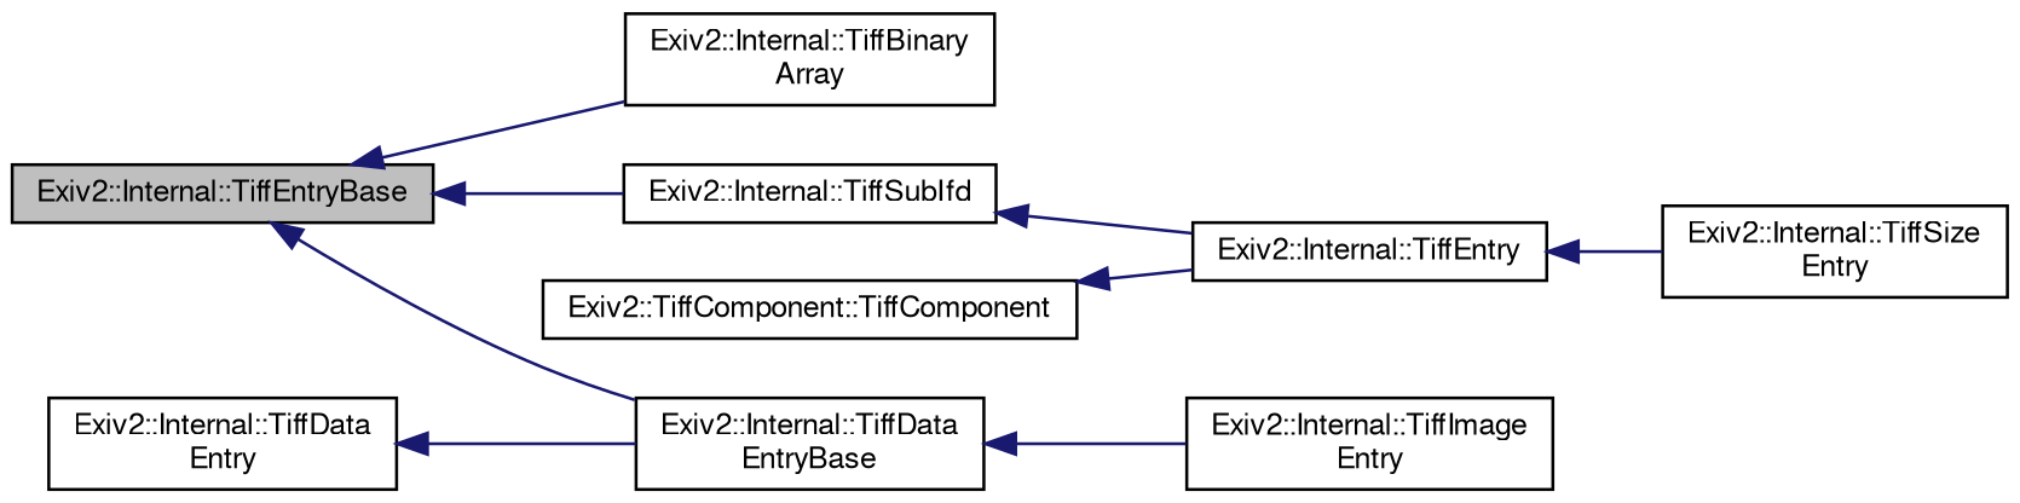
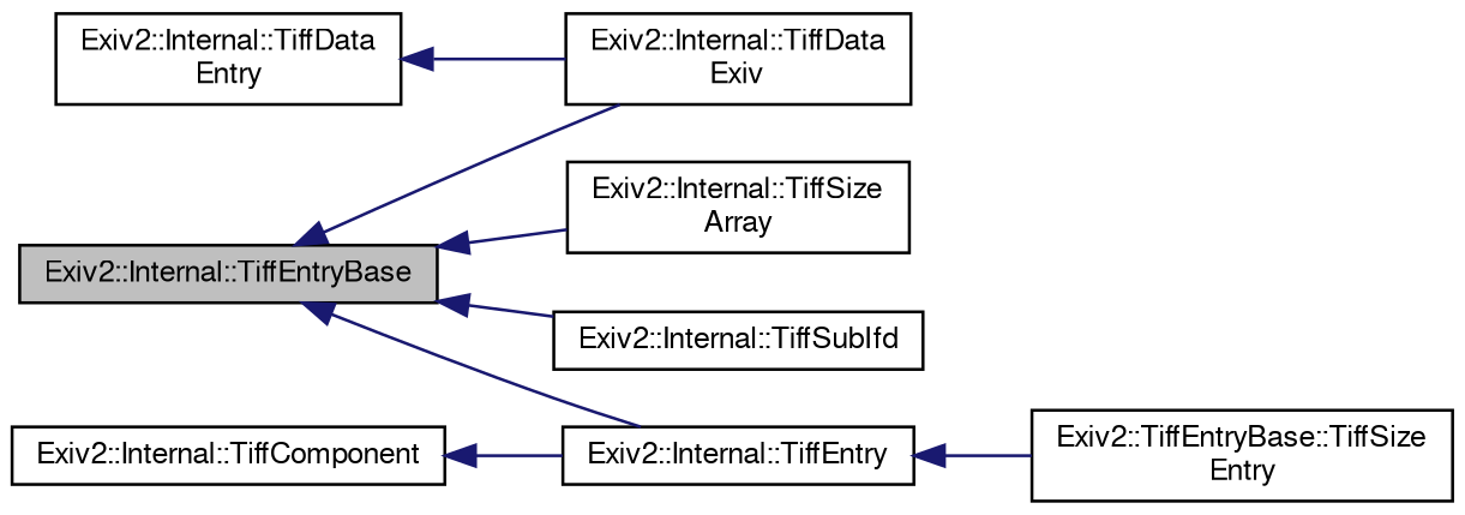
  digraph {
    rankdir=LR
    node [color=black fillcolor=white fontname=FreeSans fontsize=10 shape=record style=filled]
    edge [color=midnightblue dir=back fontname=FreeSans fontsize=10 labelfontname=FreeSans labelfontsize=10 style=solid]
    n1 [fillcolor=grey75 fontcolor=black height=0.2 label="Exiv2::Internal::TiffEntryBase" width=0.4]
-   n2 [height=0.2 label="Exiv2::Internal::TiffBinary\lArray" width=0.4]
-   n3 [height=0.2 label="Exiv2::Internal::TiffData\lEntryBase" width=0.4]
+   n2 [height=0.2 label="Exiv2::Internal::TiffSize\lArray" width=0.4]
+   n3 [height=0.2 label="Exiv2::Internal::TiffData\lExiv" width=0.4]
    n4 [height=0.2 label="Exiv2::Internal::TiffEntry" width=0.4]
    n5 [height=0.2 label="Exiv2::Internal::TiffSubIfd" width=0.4]
-   n6 [height=0.2 label="Exiv2::Internal::TiffImage\lEntry" width=0.4]
-   n7 [height=0.2 label="Exiv2::Internal::TiffSize\lEntry" width=0.4]
-   n8 [height=0.2 label="Exiv2::TiffComponent::TiffComponent" width=0.4]
+   n7 [height=0.2 label="Exiv2::TiffEntryBase::TiffSize\lEntry" width=0.4]
+   n8 [height=0.2 label="Exiv2::Internal::TiffComponent" width=0.4]
    n9 [height=0.2 label="Exiv2::Internal::TiffData\lEntry" width=0.4]
    n1 -> n2
    n1 -> n3
-   n5 -> n4
+   n1 -> n4
    n1 -> n5
-   n3 -> n6
    n4 -> n7
    n8 -> n4
    n9 -> n3
  }
